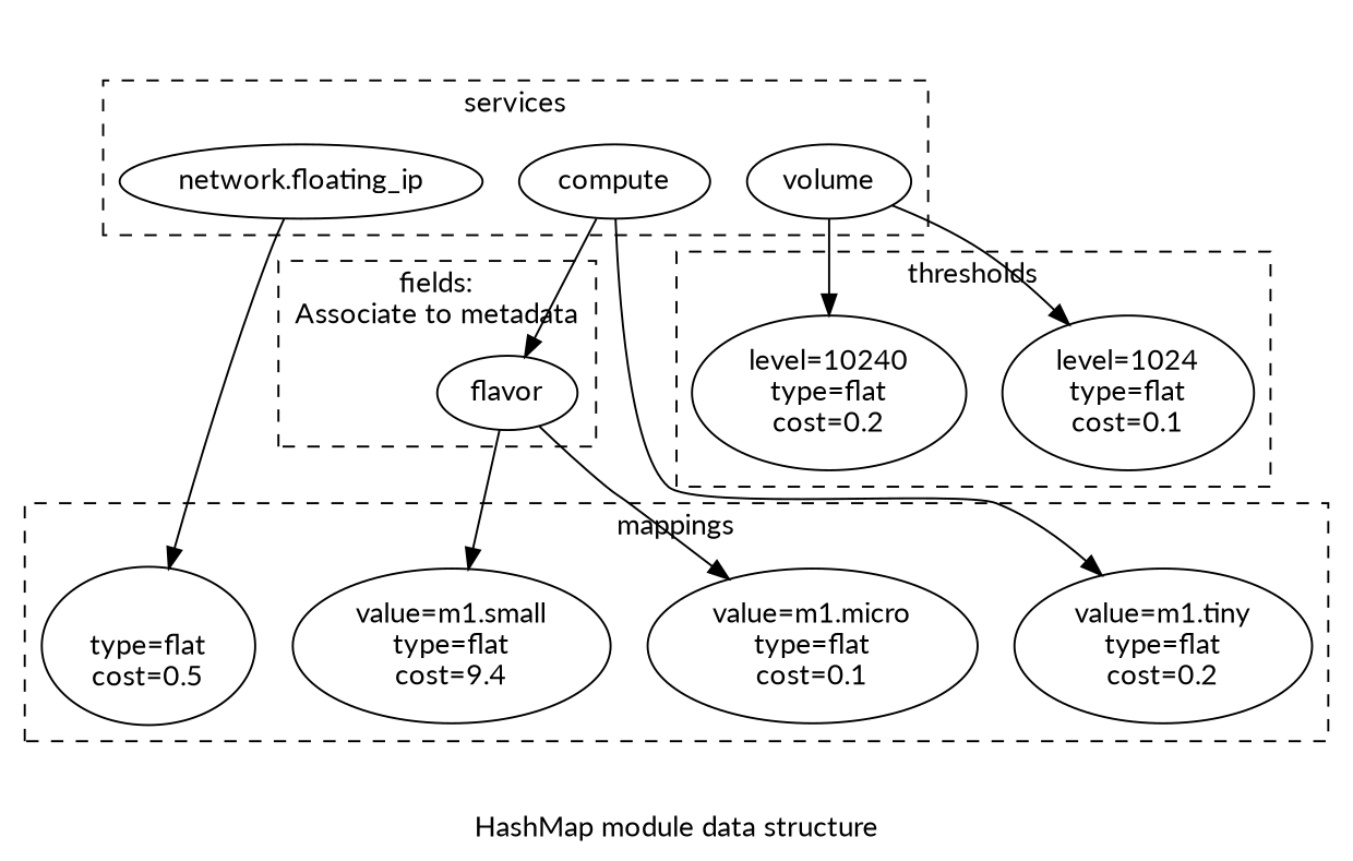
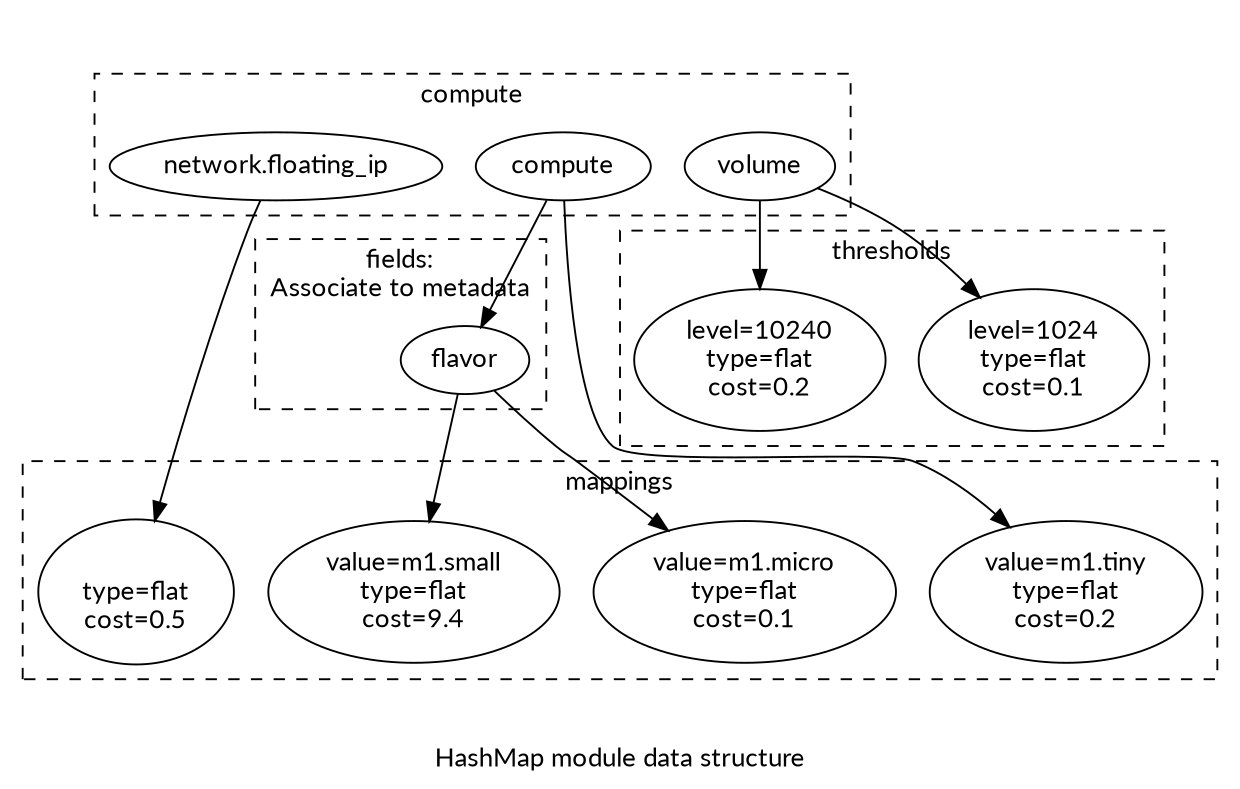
  digraph {
    compound=true
    fontname=Lato
    label="HashMap module data structure"
    node [fontname=Lato]
    edge [fontname=Lato]
    n1 [label="network.floating_ip"]
    compute
    volume
    flavor
    n5 [label="value=m1.micro\ntype=flat\ncost=0.1"]
    n6 [label="value=m1.tiny\ntype=flat\ncost=0.2"]
    n7 [label="value=m1.small\ntype=flat\ncost=9.4"]
    n8 [label="\ntype=flat\ncost=0.5"]
    n9 [label="level=1024\ntype=flat\ncost=0.1"]
    n10 [label="level=10240\ntype=flat\ncost=0.2"]
    subgraph cluster_1 {
-     label=services
+     label=compute
      style=dashed
      subgraph sub_2 {
        label=services
        rank=same
        style=dashed
        n1
        compute
        volume
      }
    }
    subgraph cluster_3 {
      label="fields:\nAssociate to metadata"
      style=dashed
      flavor
    }
    subgraph cluster_4 {
      label=mappings
      style=dashed
      subgraph sub_5 {
        label=mappings
        rank=same
        style=dashed
        n5
        n6
        n7
        n8
      }
    }
    subgraph cluster_6 {
      label=thresholds
      style=dashed
      subgraph sub_7 {
        label=thresholds
        rank=same
        style=dashed
        n9
        n10
      }
    }
    n1 -> volume [style=invis]
    n1 -> n8
    compute -> n1 [style=invis]
    compute -> flavor
    compute -> n6
    volume -> n9
    volume -> n10
    flavor -> n5
    flavor -> n7
    n5 -> n6 [style=invis]
    n6 -> n7 [style=invis]
    n7 -> n8 [style=invis]
    n9 -> n10 [style=invis]
  }
